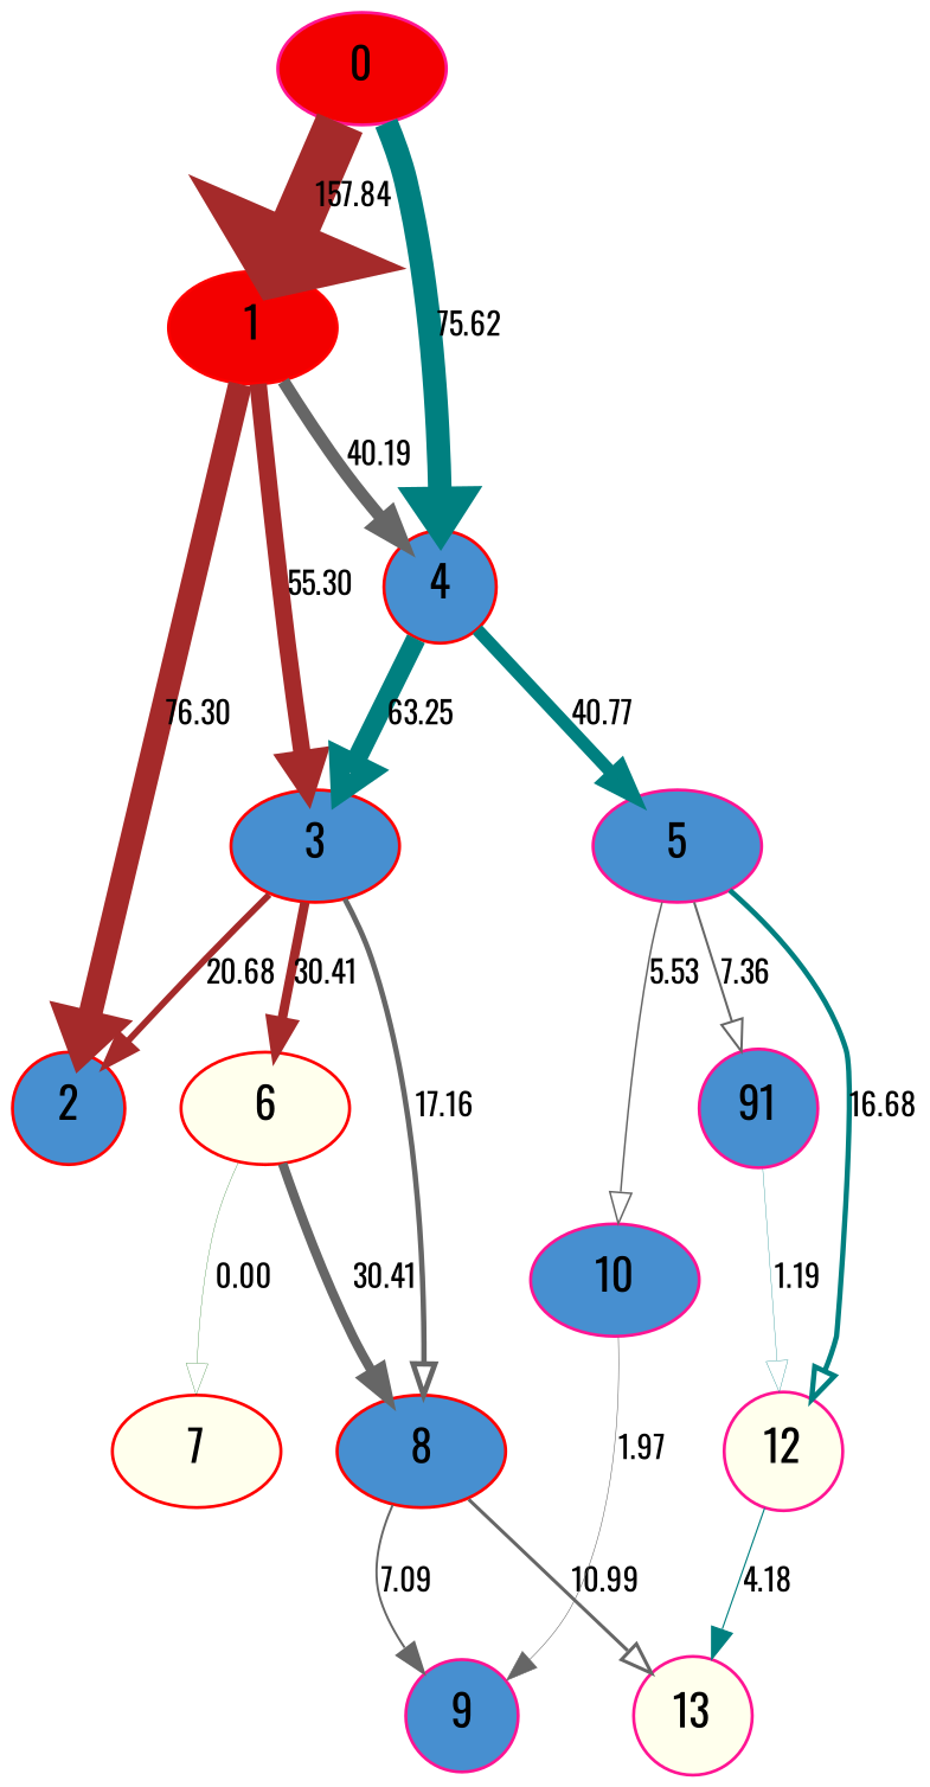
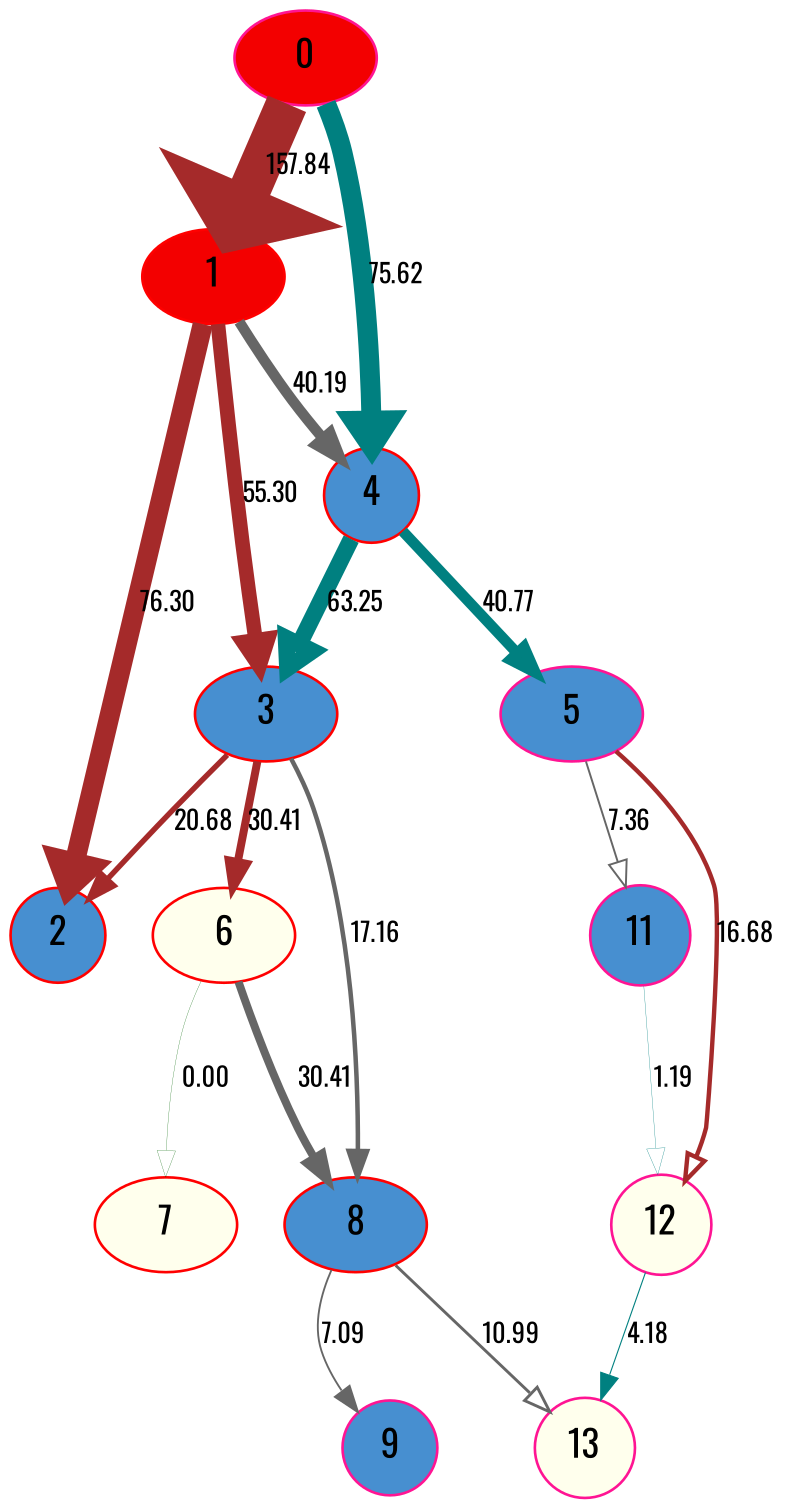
  strict digraph {
    fontname=Oswald
    node [color=deeppink fillcolor="#478fd0" fontname=Oswald prod_or_load=load shape=ellipse style=filled value=0.0]
    edge [arrowhead=normal color=gray40 fontname=Oswald fontsize=10 penwidth=3.04]
    0 [fillcolor="#f30000" prod_or_load=prod value=233.4587860107422]
    1 [color=red fillcolor="#f30000" prod_or_load=prod value=18.3]
    4 [color=red shape=circle value=-7.599999904632568]
    2 [color=red shape=circle value=-94.2]
    3 [color=red value=-47.79999923706055]
    5 [value=-11.2]
    6 [color=red fillcolor="#ffffed"]
    8 [color=red value=-29.5]
    7 [color=red fillcolor="#ffffed"]
    9 [shape=circle value=-9.0]
    13 [fillcolor="#ffffed" shape=circle value=-14.899999618530273]
-   10 [value=-3.5]
-   11 [shape=circle value=-6.099999904632568 label=91]
+   11 [shape=circle value=-6.099999904632568]
    12 [fillcolor="#ffffed" shape=circle value=-13.5]
    0 -> 1 [color=brown label=157.84 penwidth=15.78]
    0 -> 4 [color=teal label=75.62 penwidth=7.56]
    1 -> 4 [label=40.19 penwidth=4.02]
    1 -> 2 [arrowhead=onormal color=brown label=76.30 penwidth=7.63]
    1 -> 3 [color=brown label=55.30 penwidth=5.53]
    4 -> 3 [arrowhead=onormal color=teal label=63.25 penwidth=6.33]
    4 -> 5 [color=teal label=40.77 penwidth=4.08]
    3 -> 2 [color=brown label=20.68 penwidth=2.07]
    3 -> 6 [color=brown label=30.41]
-   3 -> 8 [arrowhead=onormal label=17.16 penwidth=1.72]
-   5 -> 10 [arrowhead=onormal label=5.53 penwidth=0.55]
+   3 -> 8 [label=17.16 penwidth=1.72]
    5 -> 11 [arrowhead=onormal label=7.36 penwidth=0.74]
-   5 -> 12 [arrowhead=onormal color=teal label=16.68 penwidth=1.67]
+   5 -> 12 [arrowhead=onormal color=brown label=16.68 penwidth=1.67]
    6 -> 8 [label=30.41]
    6 -> 7 [arrowhead=onormal color=darkgreen label=0.00 penwidth=0.10]
    8 -> 9 [label=7.09 penwidth=0.71]
    8 -> 13 [arrowhead=onormal label=10.99 penwidth=1.10]
-   10 -> 9 [label=1.97 penwidth=0.20]
    11 -> 12 [arrowhead=onormal color=teal label=1.19 penwidth=0.12]
    12 -> 13 [color=teal label=4.18 penwidth=0.42]
  }
